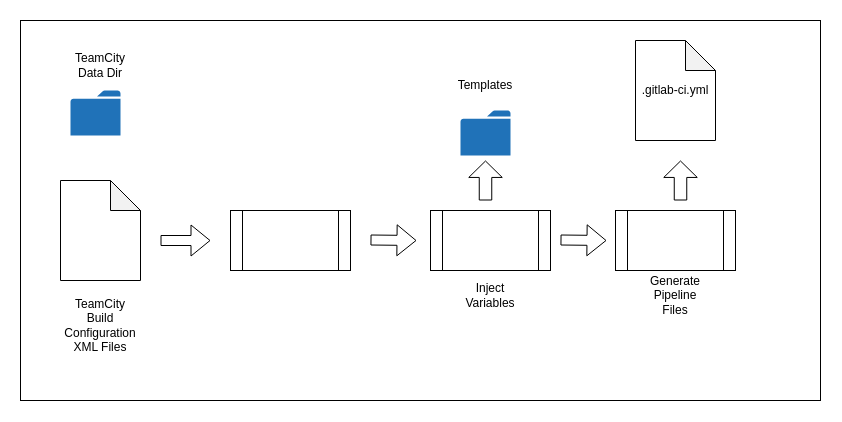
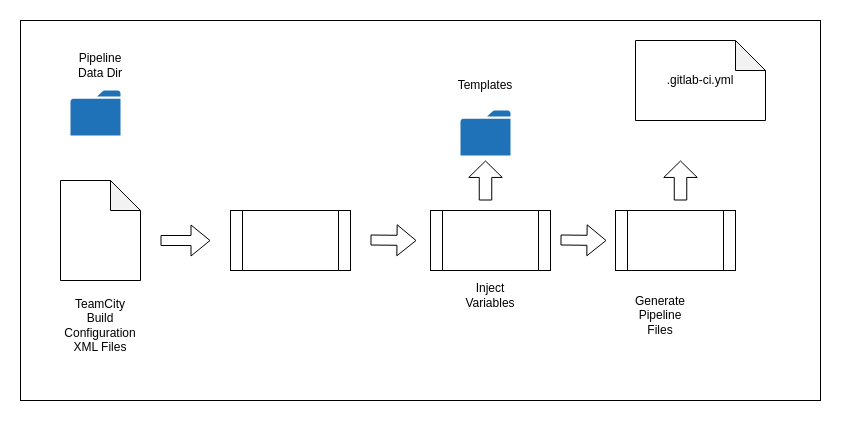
  <mxCell id="0" />
  <mxCell id="1" parent="0" />
  <mxCell id="2" value="" style="rounded=0;whiteSpace=wrap;html=1;" vertex="1" parent="1"><mxGeometry x="20" y="20" width="800" height="380" as="geometry" /></mxCell>
  <mxCell id="3" value="" style="shape=note;whiteSpace=wrap;html=1;backgroundOutline=1;darkOpacity=0.05;" parent="1" vertex="1"><mxGeometry x="60" y="180" width="80" height="100" as="geometry" /></mxCell>
  <mxCell id="4" value="TeamCity&lt;br&gt;Build Configuration XML Files" style="text;strokeColor=none;align=center;fillColor=none;html=1;verticalAlign=middle;whiteSpace=wrap;rounded=0;" parent="1" vertex="1"><mxGeometry x="70" y="310" width="60" height="30" as="geometry" /></mxCell>
  <mxCell id="5" value="" style="shape=flexArrow;endArrow=classic;html=1;" parent="1" edge="1"><mxGeometry width="50" height="50" relative="1" as="geometry"><mxPoint x="160" y="240" as="sourcePoint" /><mxPoint x="210" y="240" as="targetPoint" /></mxGeometry></mxCell>
  <mxCell id="6" value="" style="shape=process;whiteSpace=wrap;html=1;backgroundOutline=1;" parent="1" vertex="1"><mxGeometry x="230" y="210" width="120" height="60" as="geometry" /></mxCell>
  <mxCell id="7" value="" style="sketch=0;pointerEvents=1;shadow=0;dashed=0;html=1;strokeColor=none;labelPosition=center;verticalLabelPosition=bottom;verticalAlign=top;outlineConnect=0;align=center;shape=mxgraph.office.concepts.folder;fillColor=#2072B8;" parent="1" vertex="1"><mxGeometry x="70" y="90" width="50" height="45" as="geometry" /></mxCell>
  <mxCell id="8" value="" style="sketch=0;pointerEvents=1;shadow=0;dashed=0;html=1;strokeColor=none;labelPosition=center;verticalLabelPosition=bottom;verticalAlign=top;outlineConnect=0;align=center;shape=mxgraph.office.concepts.folder;fillColor=#2072B8;" parent="1" vertex="1"><mxGeometry x="460" y="110" width="50" height="45" as="geometry" /></mxCell>
- <mxCell id="9" value="TeamCity&lt;br&gt;Data Dir" style="text;align=center;html=1;verticalAlign=middle;whiteSpace=wrap;rounded=0;labelBackgroundColor=none;" parent="1" vertex="1"><mxGeometry x="70" y="50" width="60" height="30" as="geometry" /></mxCell>
+ <mxCell id="9" value="Pipeline&lt;br&gt;Data Dir" style="text;align=center;html=1;verticalAlign=middle;whiteSpace=wrap;rounded=0;labelBackgroundColor=none;" parent="1" vertex="1"><mxGeometry x="70" y="50" width="60" height="30" as="geometry" /></mxCell>
  <mxCell id="10" value="Templates" style="text;strokeColor=none;align=center;fillColor=none;html=1;verticalAlign=middle;whiteSpace=wrap;rounded=0;" parent="1" vertex="1"><mxGeometry x="455" y="70" width="60" height="30" as="geometry" /></mxCell>
  <mxCell id="11" value="" style="shape=flexArrow;endArrow=classic;html=1;" parent="1" edge="1"><mxGeometry width="50" height="50" relative="1" as="geometry"><mxPoint x="370" y="239.5" as="sourcePoint" /><mxPoint x="416" y="240" as="targetPoint" /></mxGeometry></mxCell>
  <mxCell id="12" value="" style="shape=process;whiteSpace=wrap;html=1;backgroundOutline=1;" parent="1" vertex="1"><mxGeometry x="430" y="210" width="120" height="60" as="geometry" /></mxCell>
  <mxCell id="13" value="Inject Variables" style="text;strokeColor=none;align=center;fillColor=none;html=1;verticalAlign=middle;whiteSpace=wrap;rounded=0;" parent="1" vertex="1"><mxGeometry x="460" y="280" width="60" height="30" as="geometry" /></mxCell>
  <mxCell id="14" value="" style="shape=process;whiteSpace=wrap;html=1;backgroundOutline=1;" parent="1" vertex="1"><mxGeometry x="615" y="210" width="120" height="60" as="geometry" /></mxCell>
  <mxCell id="15" value="" style="shape=flexArrow;endArrow=classic;html=1;" parent="1" edge="1"><mxGeometry width="50" height="50" relative="1" as="geometry"><mxPoint x="560" y="239.5" as="sourcePoint" /><mxPoint x="606" y="240" as="targetPoint" /></mxGeometry></mxCell>
- <mxCell id="16" value="Generate Pipeline Files" style="text;strokeColor=none;align=center;fillColor=none;html=1;verticalAlign=middle;whiteSpace=wrap;rounded=0;" parent="1" vertex="1"><mxGeometry x="645" y="280" width="60" height="30" as="geometry" /></mxCell>
+ <mxCell id="16" value="Generate Pipeline Files" style="text;strokeColor=none;align=center;fillColor=none;html=1;verticalAlign=middle;whiteSpace=wrap;rounded=0;" parent="1" vertex="1"><mxGeometry x="630" y="300" width="60" height="30" as="geometry" /></mxCell>
  <mxCell id="17" value="" style="shape=flexArrow;endArrow=classic;html=1;width=12.5;endSize=5.15;" parent="1" edge="1"><mxGeometry width="50" height="50" relative="1" as="geometry"><mxPoint x="485" y="200" as="sourcePoint" /><mxPoint x="485" y="160" as="targetPoint" /></mxGeometry></mxCell>
  <mxCell id="18" value="" style="shape=flexArrow;endArrow=classic;html=1;width=12.5;endSize=5.15;" parent="1" edge="1"><mxGeometry width="50" height="50" relative="1" as="geometry"><mxPoint x="680" y="200" as="sourcePoint" /><mxPoint x="680" y="160" as="targetPoint" /></mxGeometry></mxCell>
- <mxCell id="19" value=".gitlab-ci.yml" style="shape=note;whiteSpace=wrap;html=1;backgroundOutline=1;darkOpacity=0.05;" parent="1" vertex="1"><mxGeometry x="635" y="40" width="80" height="100" as="geometry" /></mxCell>
+ <mxCell id="19" value=".gitlab-ci.yml" style="shape=note;whiteSpace=wrap;html=1;backgroundOutline=1;darkOpacity=0.05;" parent="1" vertex="1"><mxGeometry x="635" y="40" width="130" height="80" as="geometry" /></mxCell>
